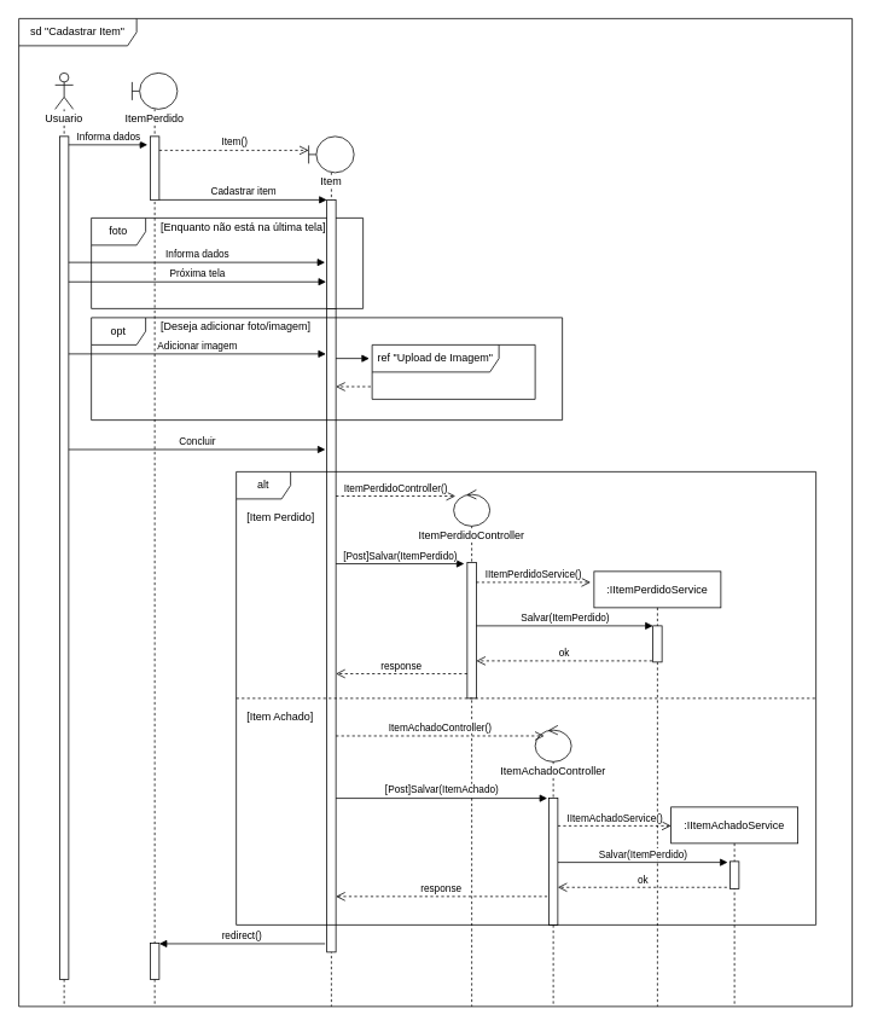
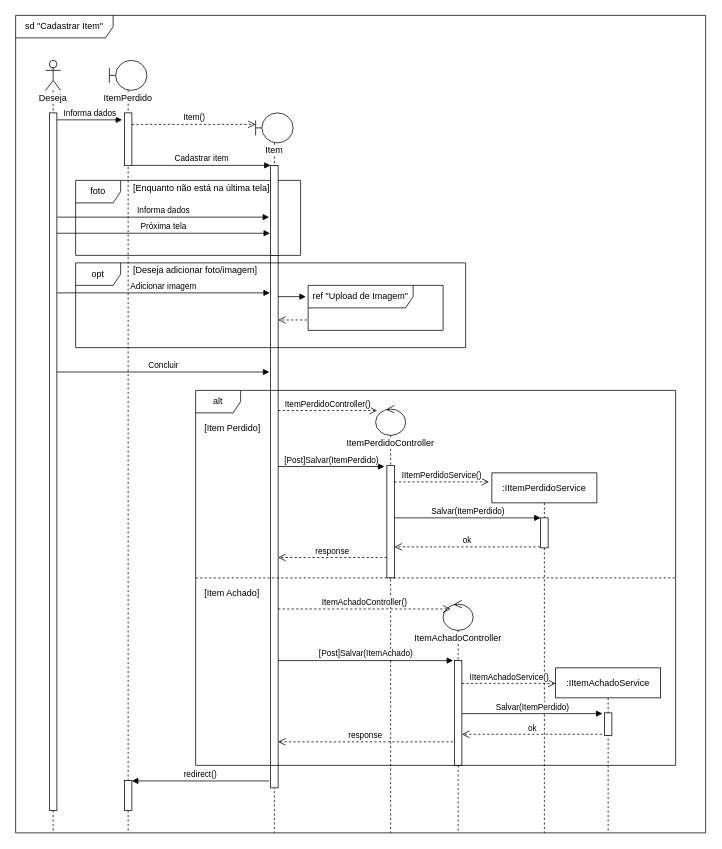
  <mxCell id="0" />
  <mxCell id="1" parent="0" />
  <mxCell id="2" value="sd &quot;Cadastrar Item&quot;" style="shape=umlFrame;whiteSpace=wrap;html=1;width=130;height=30;" parent="1" vertex="1"><mxGeometry x="20" y="20" width="920" height="1090" as="geometry" /></mxCell>
  <mxCell id="3" value="foto" style="shape=umlFrame;whiteSpace=wrap;html=1;" parent="1" vertex="1"><mxGeometry x="100" y="240" width="300" height="100" as="geometry" /></mxCell>
- <mxCell id="4" value="Usuario" style="shape=umlLifeline;participant=umlActor;perimeter=lifelinePerimeter;whiteSpace=wrap;html=1;container=1;collapsible=0;recursiveResize=0;verticalAlign=top;spacingTop=36;labelBackgroundColor=#ffffff;outlineConnect=0;" parent="1" vertex="1"><mxGeometry x="60" y="80" width="20" height="1030" as="geometry" /></mxCell>
+ <mxCell id="4" value="Deseja" style="shape=umlLifeline;participant=umlActor;perimeter=lifelinePerimeter;whiteSpace=wrap;html=1;container=1;collapsible=0;recursiveResize=0;verticalAlign=top;spacingTop=36;labelBackgroundColor=#ffffff;outlineConnect=0;" parent="1" vertex="1"><mxGeometry x="60" y="80" width="20" height="1030" as="geometry" /></mxCell>
  <mxCell id="5" value="" style="html=1;points=[];perimeter=orthogonalPerimeter;" parent="4" vertex="1"><mxGeometry x="5" y="70" width="10" height="930" as="geometry" /></mxCell>
  <mxCell id="6" value="Item&lt;br&gt;" style="shape=umlLifeline;participant=umlBoundary;perimeter=lifelinePerimeter;whiteSpace=wrap;html=1;container=1;collapsible=0;recursiveResize=0;verticalAlign=top;spacingTop=36;labelBackgroundColor=#ffffff;outlineConnect=0;" parent="1" vertex="1"><mxGeometry x="340" y="150" width="50" height="960" as="geometry" /></mxCell>
  <mxCell id="7" value="" style="html=1;points=[];perimeter=orthogonalPerimeter;" parent="6" vertex="1"><mxGeometry x="20" y="70" width="10" height="120" as="geometry" /></mxCell>
  <mxCell id="8" value="" style="html=1;points=[];perimeter=orthogonalPerimeter;" parent="6" vertex="1"><mxGeometry x="20" y="190" width="10" height="710" as="geometry" /></mxCell>
  <mxCell id="9" value="ItemPerdidoController&lt;br&gt;" style="shape=umlLifeline;participant=umlControl;perimeter=lifelinePerimeter;whiteSpace=wrap;html=1;container=1;collapsible=0;recursiveResize=0;verticalAlign=top;spacingTop=36;labelBackgroundColor=#ffffff;outlineConnect=0;" parent="1" vertex="1"><mxGeometry x="500" y="540" width="40" height="570" as="geometry" /></mxCell>
  <mxCell id="10" value="" style="html=1;points=[];perimeter=orthogonalPerimeter;" parent="9" vertex="1"><mxGeometry x="15" y="80" width="10" height="150" as="geometry" /></mxCell>
  <mxCell id="11" value=":&lt;span&gt;IItemPerdidoService&lt;/span&gt;" style="shape=umlLifeline;perimeter=lifelinePerimeter;whiteSpace=wrap;html=1;container=1;collapsible=0;recursiveResize=0;outlineConnect=0;" parent="1" vertex="1"><mxGeometry x="655" y="630" width="140" height="480" as="geometry" /></mxCell>
  <mxCell id="12" value="" style="html=1;points=[];perimeter=orthogonalPerimeter;" parent="11" vertex="1"><mxGeometry x="65" y="60" width="10" height="40" as="geometry" /></mxCell>
  <mxCell id="13" value="Informa dados" style="html=1;verticalAlign=bottom;endArrow=block;entryX=-0.2;entryY=0.575;entryDx=0;entryDy=0;entryPerimeter=0;" parent="1" source="5" target="7" edge="1"><mxGeometry relative="1" as="geometry"><mxPoint x="290" y="390" as="sourcePoint" /></mxGeometry></mxCell>
  <mxCell id="14" value="Concluir" style="html=1;verticalAlign=bottom;endArrow=block;entryX=-0.167;entryY=0.219;entryDx=0;entryDy=0;entryPerimeter=0;" parent="1" source="5" target="8" edge="1"><mxGeometry relative="1" as="geometry"><mxPoint x="157.5" y="645" as="sourcePoint" /></mxGeometry></mxCell>
  <mxCell id="15" value="ItemPerdidoController()" style="html=1;verticalAlign=bottom;endArrow=open;dashed=1;endSize=8;entryX=0.05;entryY=0.012;entryDx=0;entryDy=0;entryPerimeter=0;" parent="1" source="8" target="9" edge="1"><mxGeometry relative="1" as="geometry"><mxPoint x="650" y="630" as="sourcePoint" /><mxPoint x="570" y="630" as="targetPoint" /></mxGeometry></mxCell>
  <mxCell id="16" value="[Post]Salvar(ItemPerdido)" style="html=1;verticalAlign=bottom;endArrow=block;entryX=-0.333;entryY=0.01;entryDx=0;entryDy=0;entryPerimeter=0;" parent="1" source="8" target="10" edge="1"><mxGeometry relative="1" as="geometry"><mxPoint x="445" y="505" as="sourcePoint" /></mxGeometry></mxCell>
  <mxCell id="17" value="&lt;span&gt;IItemPerdidoService()&lt;/span&gt;" style="html=1;verticalAlign=bottom;endArrow=open;dashed=1;endSize=8;entryX=-0.027;entryY=0.025;entryDx=0;entryDy=0;entryPerimeter=0;" parent="1" source="10" target="11" edge="1"><mxGeometry relative="1" as="geometry"><mxPoint x="350" y="870" as="sourcePoint" /><mxPoint x="610" y="490" as="targetPoint" /></mxGeometry></mxCell>
  <mxCell id="18" value="Salvar(ItemPerdido)" style="html=1;verticalAlign=bottom;endArrow=block;entryX=0;entryY=0;" parent="1" source="10" target="12" edge="1"><mxGeometry relative="1" as="geometry"><mxPoint x="620" y="550" as="sourcePoint" /></mxGeometry></mxCell>
  <mxCell id="19" value="[Item Perdido]" style="text;html=1;resizable=0;points=[];autosize=1;align=left;verticalAlign=top;spacingTop=-4;" parent="1" vertex="1"><mxGeometry x="270" y="560" width="90" height="20" as="geometry" /></mxCell>
  <mxCell id="20" value="" style="line;strokeWidth=1;fillColor=none;align=left;verticalAlign=middle;spacingTop=-1;spacingLeft=3;spacingRight=3;rotatable=0;labelPosition=right;points=[];portConstraint=eastwest;dashed=1;" parent="1" vertex="1"><mxGeometry x="260" y="766" width="640" height="8" as="geometry" /></mxCell>
  <mxCell id="21" value="ok&lt;br&gt;" style="html=1;verticalAlign=bottom;endArrow=open;dashed=1;endSize=8;exitX=-0.083;exitY=0.967;exitDx=0;exitDy=0;exitPerimeter=0;" parent="1" source="12" target="10" edge="1"><mxGeometry relative="1" as="geometry"><mxPoint x="380" y="775" as="targetPoint" /><mxPoint x="525" y="775" as="sourcePoint" /></mxGeometry></mxCell>
  <mxCell id="22" value="response&lt;br&gt;" style="html=1;verticalAlign=bottom;endArrow=open;dashed=1;endSize=8;exitX=0;exitY=0.819;exitDx=0;exitDy=0;exitPerimeter=0;" parent="1" source="10" target="8" edge="1"><mxGeometry relative="1" as="geometry"><mxPoint x="380" y="793" as="targetPoint" /><mxPoint x="522" y="793" as="sourcePoint" /></mxGeometry></mxCell>
  <mxCell id="23" value="ref &quot;Upload de Imagem&quot;" style="shape=umlFrame;whiteSpace=wrap;html=1;width=140;height=30;swimlaneFillColor=#ffffff;" parent="1" vertex="1"><mxGeometry x="410" y="380" width="180" height="60" as="geometry" /></mxCell>
  <mxCell id="24" value="Próxima tela" style="html=1;verticalAlign=bottom;endArrow=block;entryX=-0.083;entryY=0.754;entryDx=0;entryDy=0;entryPerimeter=0;" parent="1" source="5" target="7" edge="1"><mxGeometry relative="1" as="geometry"><mxPoint x="235" y="416.167" as="sourcePoint" /><mxPoint x="367.5" y="416.167" as="targetPoint" /></mxGeometry></mxCell>
  <mxCell id="25" value="[Enquanto não está na última tela]" style="text;html=1;resizable=0;points=[];autosize=1;align=left;verticalAlign=top;spacingTop=-4;" parent="1" vertex="1"><mxGeometry x="175" y="240" width="200" height="20" as="geometry" /></mxCell>
  <mxCell id="26" value="[Item Achado]" style="text;html=1;resizable=0;points=[];autosize=1;align=left;verticalAlign=top;spacingTop=-4;" parent="1" vertex="1"><mxGeometry x="270" y="780" width="90" height="20" as="geometry" /></mxCell>
  <mxCell id="27" value=":&lt;span&gt;IItem&lt;/span&gt;&lt;span&gt;Achado&lt;/span&gt;&lt;span&gt;Service&lt;/span&gt;" style="shape=umlLifeline;perimeter=lifelinePerimeter;whiteSpace=wrap;html=1;container=1;collapsible=0;recursiveResize=0;outlineConnect=0;" parent="1" vertex="1"><mxGeometry x="740" y="890" width="140" height="220" as="geometry" /></mxCell>
  <mxCell id="28" value="" style="html=1;points=[];perimeter=orthogonalPerimeter;" parent="27" vertex="1"><mxGeometry x="65" y="60" width="10" height="30" as="geometry" /></mxCell>
  <mxCell id="29" value="&lt;span&gt;IItemAchadoService()&lt;/span&gt;" style="html=1;verticalAlign=bottom;endArrow=open;dashed=1;endSize=8;entryX=0;entryY=0.094;entryDx=0;entryDy=0;entryPerimeter=0;" parent="1" source="34" target="27" edge="1"><mxGeometry relative="1" as="geometry"><mxPoint x="552.5" y="900" as="sourcePoint" /><mxPoint x="678.333" y="900" as="targetPoint" /></mxGeometry></mxCell>
  <mxCell id="30" value="Salvar(ItemPerdido)" style="html=1;verticalAlign=bottom;endArrow=block;entryX=-0.25;entryY=0.033;entryDx=0;entryDy=0;entryPerimeter=0;" parent="1" source="34" target="28" edge="1"><mxGeometry relative="1" as="geometry"><mxPoint x="552.5" y="955.833" as="sourcePoint" /><mxPoint x="747.5" y="955.833" as="targetPoint" /></mxGeometry></mxCell>
  <mxCell id="31" value="ok&lt;br&gt;" style="html=1;verticalAlign=bottom;endArrow=open;dashed=1;endSize=8;exitX=-0.333;exitY=0.95;exitDx=0;exitDy=0;exitPerimeter=0;" parent="1" source="28" target="34" edge="1"><mxGeometry relative="1" as="geometry"><mxPoint x="555" y="1021.667" as="targetPoint" /><mxPoint x="747.5" y="1021.667" as="sourcePoint" /></mxGeometry></mxCell>
  <mxCell id="32" value="response&lt;br&gt;" style="html=1;verticalAlign=bottom;endArrow=open;dashed=1;endSize=8;exitX=-0.167;exitY=0.776;exitDx=0;exitDy=0;exitPerimeter=0;" parent="1" source="34" target="8" edge="1"><mxGeometry relative="1" as="geometry"><mxPoint x="380" y="757" as="targetPoint" /><mxPoint x="525" y="757" as="sourcePoint" /></mxGeometry></mxCell>
  <mxCell id="33" value="Item&lt;span&gt;Achado&lt;/span&gt;Controller&lt;br&gt;" style="shape=umlLifeline;participant=umlControl;perimeter=lifelinePerimeter;whiteSpace=wrap;html=1;container=1;collapsible=0;recursiveResize=0;verticalAlign=top;spacingTop=36;labelBackgroundColor=#ffffff;outlineConnect=0;" parent="1" vertex="1"><mxGeometry x="590" y="800" width="40" height="310" as="geometry" /></mxCell>
  <mxCell id="34" value="" style="html=1;points=[];perimeter=orthogonalPerimeter;" parent="33" vertex="1"><mxGeometry x="15" y="80" width="10" height="140" as="geometry" /></mxCell>
  <mxCell id="35" value="[Post]Salvar(ItemAchado)" style="html=1;verticalAlign=bottom;endArrow=block;entryX=-0.167;entryY=0.002;entryDx=0;entryDy=0;entryPerimeter=0;" parent="1" source="8" target="34" edge="1"><mxGeometry relative="1" as="geometry"><mxPoint x="385" y="889.167" as="sourcePoint" /><mxPoint x="526.667" y="889.167" as="targetPoint" /></mxGeometry></mxCell>
  <mxCell id="36" value="ItemAchadoController()" style="html=1;verticalAlign=bottom;endArrow=open;dashed=1;endSize=8;entryX=0.25;entryY=0.037;entryDx=0;entryDy=0;entryPerimeter=0;" parent="1" source="8" target="33" edge="1"><mxGeometry relative="1" as="geometry"><mxPoint x="380" y="557" as="sourcePoint" /><mxPoint x="511.667" y="557" as="targetPoint" /></mxGeometry></mxCell>
  <mxCell id="37" value="[Deseja adicionar foto/imagem]" style="text;html=1;resizable=0;points=[];autosize=1;align=left;verticalAlign=top;spacingTop=-4;" parent="1" vertex="1"><mxGeometry x="175" y="350" width="180" height="20" as="geometry" /></mxCell>
  <mxCell id="38" value="" style="html=1;verticalAlign=bottom;endArrow=block;entryX=-0.017;entryY=0.25;entryDx=0;entryDy=0;entryPerimeter=0;" parent="1" source="8" edge="1" target="23"><mxGeometry relative="1" as="geometry"><mxPoint x="235" y="501.167" as="sourcePoint" /><mxPoint x="439" y="400" as="targetPoint" /></mxGeometry></mxCell>
  <mxCell id="39" value="" style="html=1;verticalAlign=bottom;endArrow=open;dashed=1;endSize=8;exitX=-0.009;exitY=0.769;exitDx=0;exitDy=0;exitPerimeter=0;" parent="1" source="23" target="8" edge="1"><mxGeometry relative="1" as="geometry"><mxPoint x="380" y="752.833" as="targetPoint" /><mxPoint x="525" y="752.833" as="sourcePoint" /></mxGeometry></mxCell>
  <mxCell id="40" value="Adicionar imagem" style="html=1;verticalAlign=bottom;endArrow=block;" parent="1" source="5" edge="1"><mxGeometry relative="1" as="geometry"><mxPoint x="380" y="405.333" as="sourcePoint" /><mxPoint x="359" y="390" as="targetPoint" /></mxGeometry></mxCell>
  <mxCell id="41" value="ItemPerdido&lt;br&gt;" style="shape=umlLifeline;participant=umlBoundary;perimeter=lifelinePerimeter;whiteSpace=wrap;html=1;container=1;collapsible=0;recursiveResize=0;verticalAlign=top;spacingTop=36;labelBackgroundColor=#ffffff;outlineConnect=0;" parent="1" vertex="1"><mxGeometry x="145" y="80" width="50" height="1030" as="geometry" /></mxCell>
  <mxCell id="42" value="" style="html=1;points=[];perimeter=orthogonalPerimeter;" parent="41" vertex="1"><mxGeometry x="20" y="70" width="10" height="70" as="geometry" /></mxCell>
  <mxCell id="43" value="" style="html=1;points=[];perimeter=orthogonalPerimeter;" parent="41" vertex="1"><mxGeometry x="20" y="960" width="10" height="40" as="geometry" /></mxCell>
  <mxCell id="44" value="Informa dados" style="html=1;verticalAlign=bottom;endArrow=block;entryX=-0.3;entryY=0.133;entryDx=0;entryDy=0;entryPerimeter=0;" parent="1" source="5" target="42" edge="1"><mxGeometry relative="1" as="geometry"><mxPoint x="85" y="301" as="sourcePoint" /><mxPoint x="368" y="301" as="targetPoint" /></mxGeometry></mxCell>
  <mxCell id="45" value="Item()&lt;br&gt;" style="html=1;verticalAlign=bottom;endArrow=open;dashed=1;endSize=8;entryX=0;entryY=0.016;entryDx=0;entryDy=0;entryPerimeter=0;" parent="1" source="42" target="6" edge="1"><mxGeometry relative="1" as="geometry"><mxPoint x="340" y="140" as="targetPoint" /><mxPoint x="467" y="140" as="sourcePoint" /></mxGeometry></mxCell>
  <mxCell id="46" value="redirect()" style="html=1;verticalAlign=bottom;endArrow=block;exitX=-0.2;exitY=0.987;exitDx=0;exitDy=0;exitPerimeter=0;" parent="1" source="8" target="43" edge="1"><mxGeometry relative="1" as="geometry"><mxPoint x="85" y="505" as="sourcePoint" /><mxPoint x="368" y="505" as="targetPoint" /></mxGeometry></mxCell>
  <mxCell id="47" value="alt" style="shape=umlFrame;whiteSpace=wrap;html=1;" parent="1" vertex="1"><mxGeometry x="260" y="520" width="640" height="500" as="geometry" /></mxCell>
  <mxCell id="48" value="Cadastrar item" style="html=1;verticalAlign=bottom;endArrow=block;" edge="1" parent="1" source="42" target="7"><mxGeometry relative="1" as="geometry"><mxPoint x="85" y="169" as="sourcePoint" /><mxPoint x="172" y="169" as="targetPoint" /></mxGeometry></mxCell>
  <mxCell id="49" value="opt" style="shape=umlFrame;whiteSpace=wrap;html=1;" parent="1" vertex="1"><mxGeometry x="100" y="350" width="520" height="113" as="geometry" /></mxCell>
